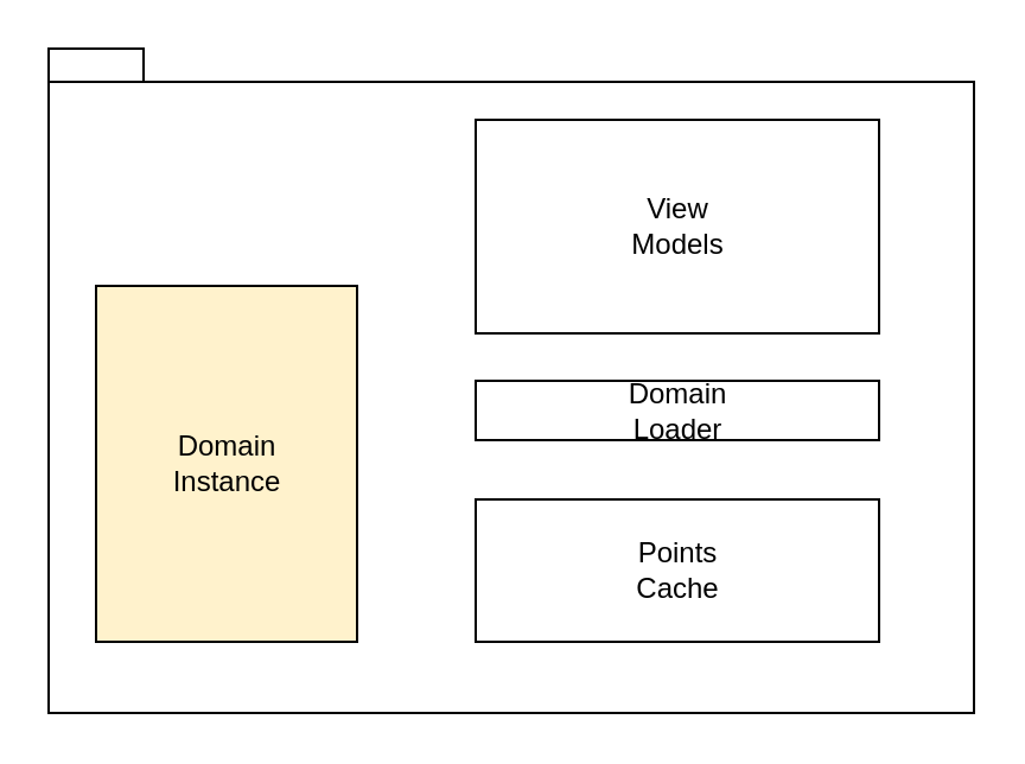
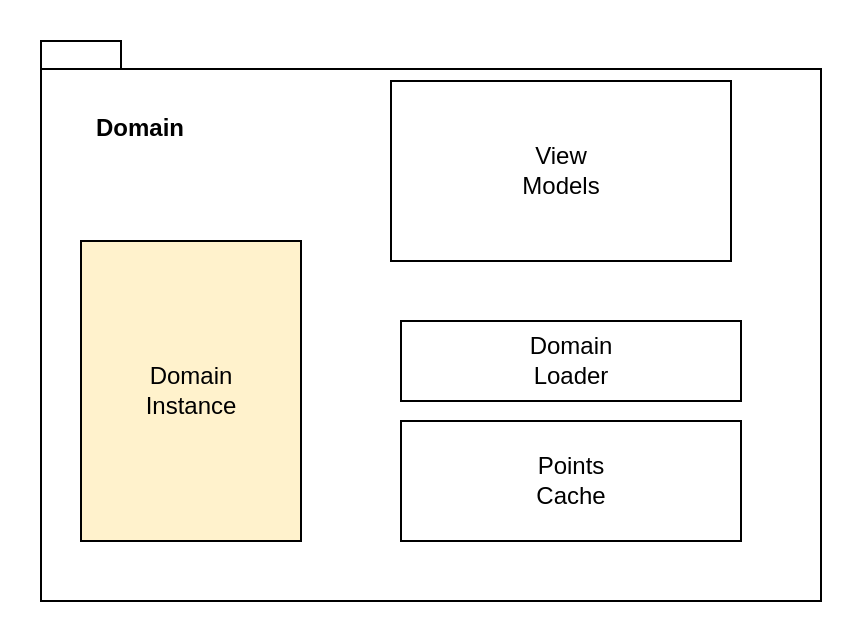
  <mxCell id="0" />
  <mxCell id="1" parent="0" />
  <mxCell id="2" value="" style="shape=folder;fontStyle=1;spacingTop=10;tabWidth=40;tabHeight=14;tabPosition=left;html=1;" vertex="1" parent="1"><mxGeometry x="20" y="20" width="390" height="280" as="geometry" /></mxCell>
+ <mxCell id="3" value="Domain" style="text;align=center;fontStyle=1;verticalAlign=middle;spacingLeft=3;spacingRight=3;strokeColor=none;rotatable=0;points=[[0,0.5],[1,0.5]];portConstraint=eastwest;" vertex="1" parent="1"><mxGeometry x="30" y="50" width="80" height="26" as="geometry" /></mxCell>
  <mxCell id="4" value="Domain &lt;br&gt;Instance" style="html=1;fillColor=#fff2cc;" vertex="1" parent="1"><mxGeometry x="40" y="120" width="110" height="150" as="geometry" /></mxCell>
- <mxCell id="5" value="View&lt;br&gt;Models" style="html=1;" vertex="1" parent="1"><mxGeometry x="200" y="50" width="170" height="90" as="geometry" /></mxCell>
+ <mxCell id="5" value="View&lt;br&gt;Models" style="html=1;" vertex="1" parent="1"><mxGeometry x="195" y="40" width="170" height="90" as="geometry" /></mxCell>
  <mxCell id="6" value="Points &lt;br&gt;Cache" style="html=1;" vertex="1" parent="1"><mxGeometry x="200" y="210" width="170" height="60" as="geometry" /></mxCell>
- <mxCell id="7" value="Domain&lt;br&gt;Loader" style="html=1;" vertex="1" parent="1"><mxGeometry x="200" y="160" width="170" height="25" as="geometry" /></mxCell>
+ <mxCell id="7" value="Domain&lt;br&gt;Loader" style="html=1;" vertex="1" parent="1"><mxGeometry x="200" y="160" width="170" height="40" as="geometry" /></mxCell>
